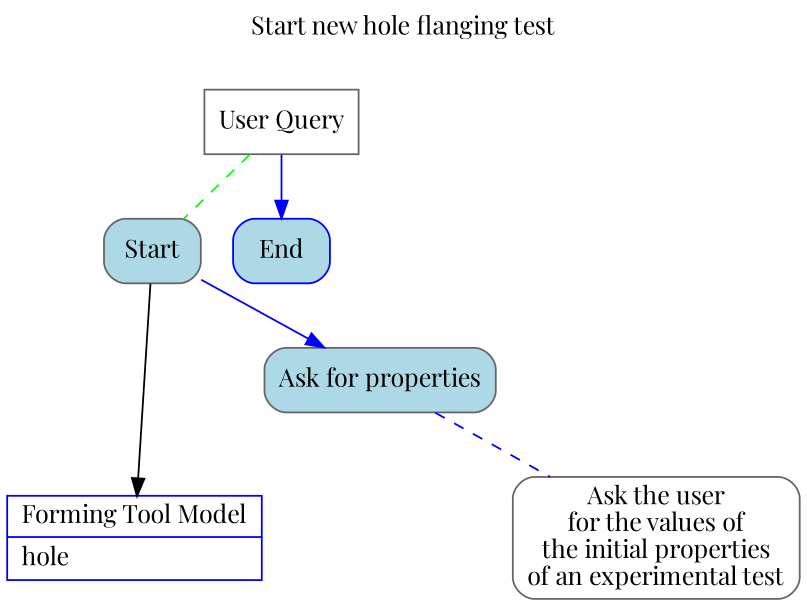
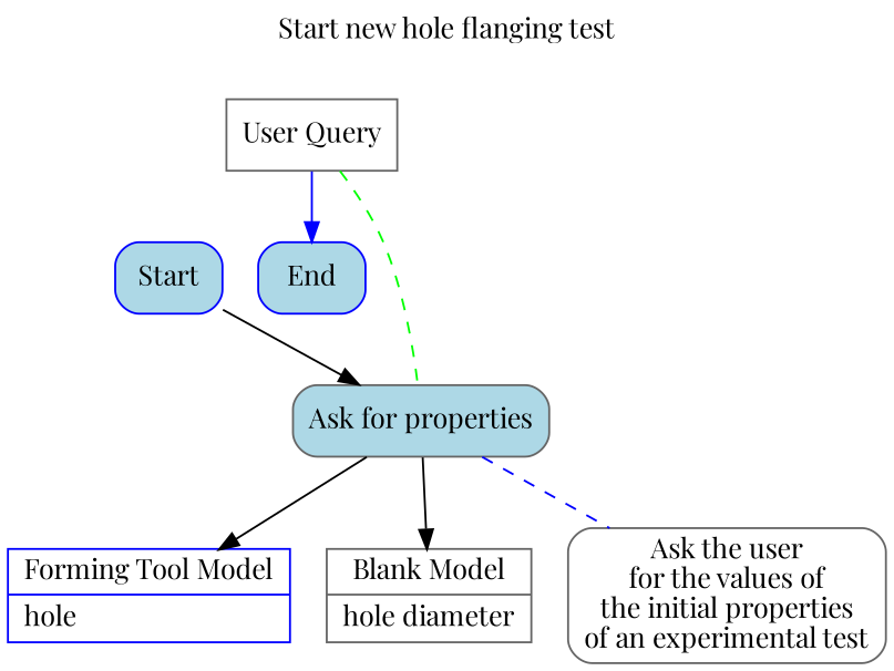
  digraph {
    fontname="Playfair Display"
    label="Start new hole flanging test"
    labelloc=t
    node [color=gray40 fillcolor=white fontname="Playfair Display" shape=box style="filled, rounded"]
    edge [color=blue dir=forward fontcolor=blue fontname="Playfair Display" style=solid]
+   n1 [label="{Blank Model|hole diameter\l}" shape=record style=filled]
    n2 [color=blue label="{Forming Tool Model|hole\l}" shape=record style=filled]
    n3 [label="User Query" style=filled]
-   Start [fillcolor=lightblue]
+   Start [color=blue fillcolor=lightblue]
    End [color=blue fillcolor=lightblue]
    n6 [fillcolor=lightblue label="Ask for properties"]
    n7 [label="Ask the user\nfor the values of\nthe initial properties\nof an experimental test"]
-   n3 -> Start [color=green dir=none style=dashed]
+   n3 -> n6 [color=green dir=none style=dashed]
    n3 -> End
-   Start -> n6
-   Start -> n2 [color=black fontcolor=black]
+   Start -> n6 [color=black]
+   n6 -> n1 [color=black fontcolor=black]
+   n6 -> n2 [color=black fontcolor=black]
    n6 -> n7 [dir=none style=dashed fontcolor=""]
  }
